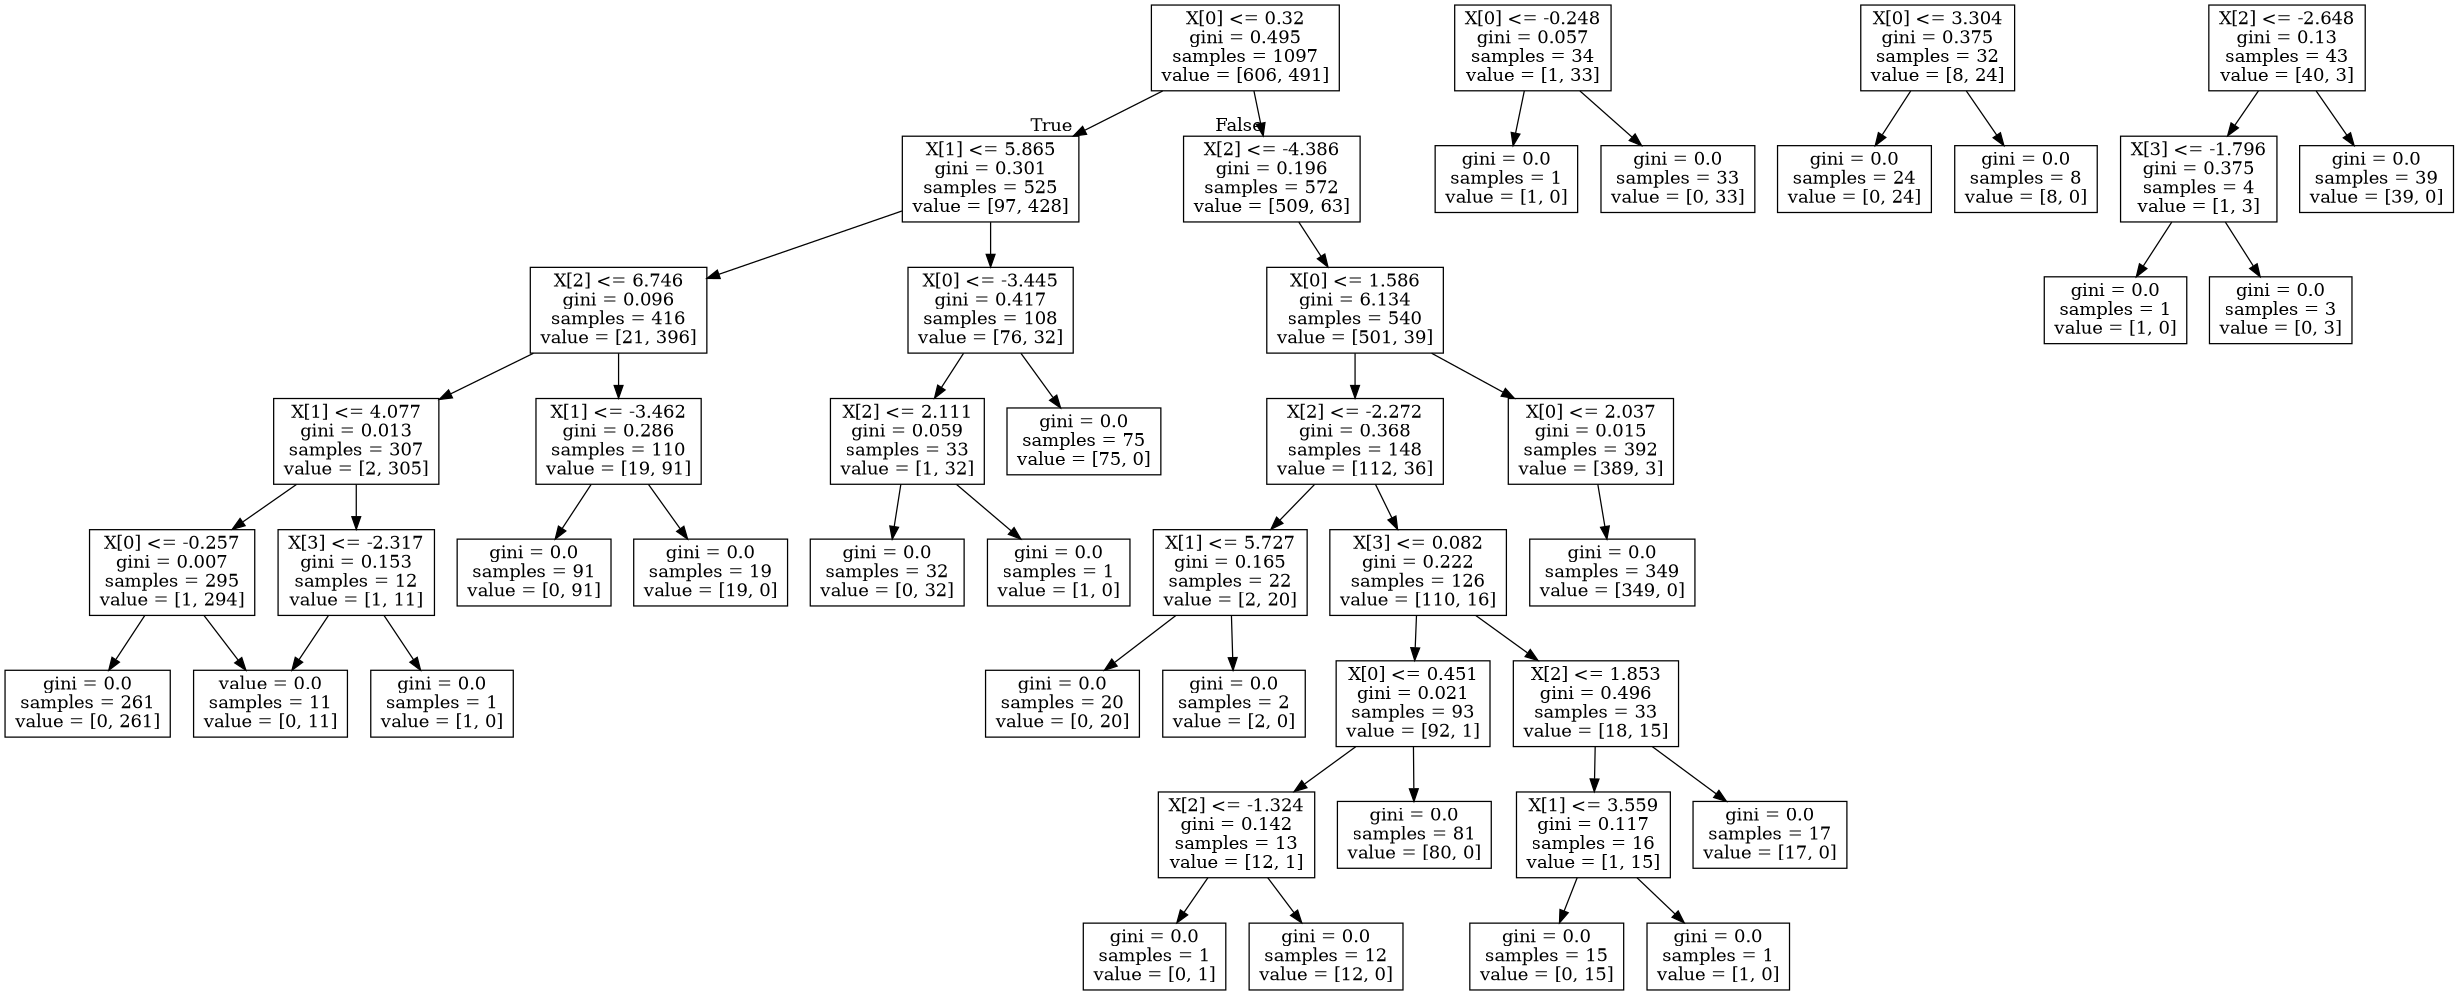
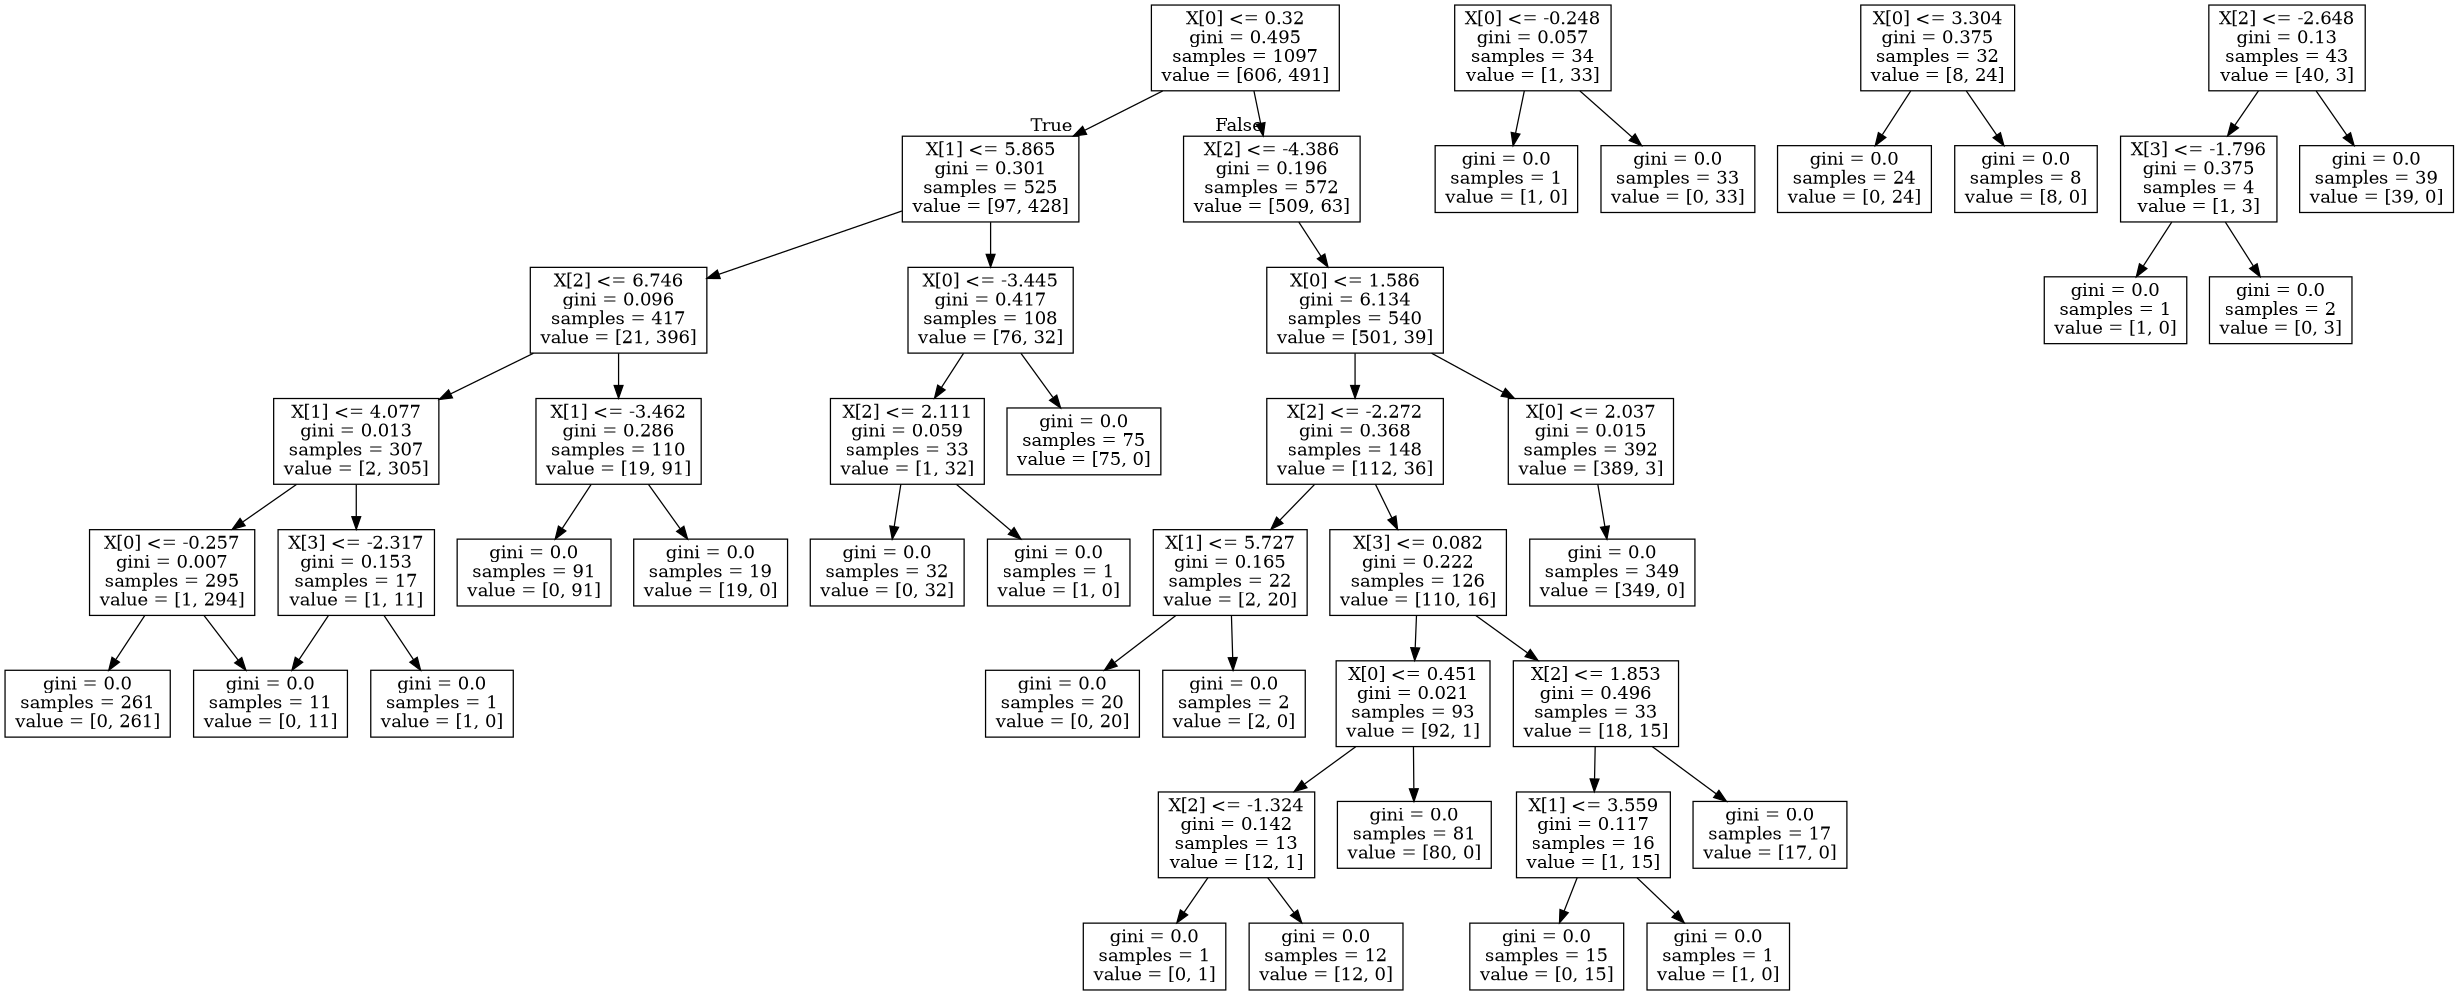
  digraph {
    node [shape=box]
    n1 [label="X[0] <= 0.32\ngini = 0.495\nsamples = 1097\nvalue = [606, 491]"]
    n2 [label="X[1] <= 5.865\ngini = 0.301\nsamples = 525\nvalue = [97, 428]"]
    n3 [label="X[2] <= -4.386\ngini = 0.196\nsamples = 572\nvalue = [509, 63]"]
-   n4 [label="X[2] <= 6.746\ngini = 0.096\nsamples = 416\nvalue = [21, 396]"]
+   n4 [label="X[2] <= 6.746\ngini = 0.096\nsamples = 417\nvalue = [21, 396]"]
    n5 [label="X[0] <= -3.445\ngini = 0.417\nsamples = 108\nvalue = [76, 32]"]
    n6 [label="X[0] <= 1.586\ngini = 6.134\nsamples = 540\nvalue = [501, 39]"]
    n7 [label="X[1] <= 4.077\ngini = 0.013\nsamples = 307\nvalue = [2, 305]"]
    n8 [label="X[1] <= -3.462\ngini = 0.286\nsamples = 110\nvalue = [19, 91]"]
    n9 [label="X[2] <= 2.111\ngini = 0.059\nsamples = 33\nvalue = [1, 32]"]
    n10 [label="gini = 0.0\nsamples = 75\nvalue = [75, 0]"]
    n11 [label="X[0] <= -0.257\ngini = 0.007\nsamples = 295\nvalue = [1, 294]"]
-   n12 [label="X[3] <= -2.317\ngini = 0.153\nsamples = 12\nvalue = [1, 11]"]
+   n12 [label="X[3] <= -2.317\ngini = 0.153\nsamples = 17\nvalue = [1, 11]"]
    n13 [label="gini = 0.0\nsamples = 91\nvalue = [0, 91]"]
    n14 [label="gini = 0.0\nsamples = 19\nvalue = [19, 0]"]
    n15 [label="gini = 0.0\nsamples = 261\nvalue = [0, 261]"]
-   n16 [label="value = 0.0\nsamples = 11\nvalue = [0, 11]"]
+   n16 [label="gini = 0.0\nsamples = 11\nvalue = [0, 11]"]
    n17 [label="gini = 0.0\nsamples = 1\nvalue = [1, 0]"]
    n18 [label="X[0] <= -0.248\ngini = 0.057\nsamples = 34\nvalue = [1, 33]"]
    n19 [label="gini = 0.0\nsamples = 1\nvalue = [1, 0]"]
    n20 [label="gini = 0.0\nsamples = 33\nvalue = [0, 33]"]
    n21 [label="gini = 0.0\nsamples = 32\nvalue = [0, 32]"]
    n22 [label="gini = 0.0\nsamples = 1\nvalue = [1, 0]"]
    n23 [label="X[0] <= 3.304\ngini = 0.375\nsamples = 32\nvalue = [8, 24]"]
    n24 [label="gini = 0.0\nsamples = 24\nvalue = [0, 24]"]
    n25 [label="gini = 0.0\nsamples = 8\nvalue = [8, 0]"]
    n26 [label="X[2] <= -2.272\ngini = 0.368\nsamples = 148\nvalue = [112, 36]"]
    n27 [label="X[0] <= 2.037\ngini = 0.015\nsamples = 392\nvalue = [389, 3]"]
    n28 [label="X[1] <= 5.727\ngini = 0.165\nsamples = 22\nvalue = [2, 20]"]
    n29 [label="X[3] <= 0.082\ngini = 0.222\nsamples = 126\nvalue = [110, 16]"]
    n30 [label="gini = 0.0\nsamples = 349\nvalue = [349, 0]"]
    n31 [label="gini = 0.0\nsamples = 20\nvalue = [0, 20]"]
    n32 [label="gini = 0.0\nsamples = 2\nvalue = [2, 0]"]
    n33 [label="X[0] <= 0.451\ngini = 0.021\nsamples = 93\nvalue = [92, 1]"]
    n34 [label="X[2] <= 1.853\ngini = 0.496\nsamples = 33\nvalue = [18, 15]"]
    n35 [label="X[2] <= -1.324\ngini = 0.142\nsamples = 13\nvalue = [12, 1]"]
    n36 [label="gini = 0.0\nsamples = 81\nvalue = [80, 0]"]
    n37 [label="X[1] <= 3.559\ngini = 0.117\nsamples = 16\nvalue = [1, 15]"]
    n38 [label="gini = 0.0\nsamples = 17\nvalue = [17, 0]"]
    n39 [label="gini = 0.0\nsamples = 1\nvalue = [0, 1]"]
    n40 [label="gini = 0.0\nsamples = 12\nvalue = [12, 0]"]
    n41 [label="gini = 0.0\nsamples = 15\nvalue = [0, 15]"]
    n42 [label="gini = 0.0\nsamples = 1\nvalue = [1, 0]"]
    n43 [label="X[2] <= -2.648\ngini = 0.13\nsamples = 43\nvalue = [40, 3]"]
    n44 [label="X[3] <= -1.796\ngini = 0.375\nsamples = 4\nvalue = [1, 3]"]
    n45 [label="gini = 0.0\nsamples = 39\nvalue = [39, 0]"]
    n46 [label="gini = 0.0\nsamples = 1\nvalue = [1, 0]"]
-   n47 [label="gini = 0.0\nsamples = 3\nvalue = [0, 3]"]
+   n47 [label="gini = 0.0\nsamples = 2\nvalue = [0, 3]"]
    n1 -> n2 [headlabel=True labelangle=45 labeldistance=2.5]
    n1 -> n3 [headlabel=False labelangle=-45 labeldistance=2.5]
    n2 -> n4
    n2 -> n5
    n3 -> n6
    n4 -> n7
    n4 -> n8
    n5 -> n9
    n5 -> n10
    n6 -> n26
    n6 -> n27
    n7 -> n11
    n7 -> n12
    n8 -> n13
    n8 -> n14
    n9 -> n21
    n9 -> n22
    n11 -> n15
    n11 -> n16
    n12 -> n16
    n12 -> n17
    n18 -> n19
    n18 -> n20
    n23 -> n24
    n23 -> n25
    n26 -> n28
    n26 -> n29
    n27 -> n30
    n28 -> n31
    n28 -> n32
    n29 -> n33
    n29 -> n34
    n33 -> n35
    n33 -> n36
    n34 -> n37
    n34 -> n38
    n35 -> n39
    n35 -> n40
    n37 -> n41
    n37 -> n42
    n43 -> n44
    n43 -> n45
    n44 -> n46
    n44 -> n47
  }
